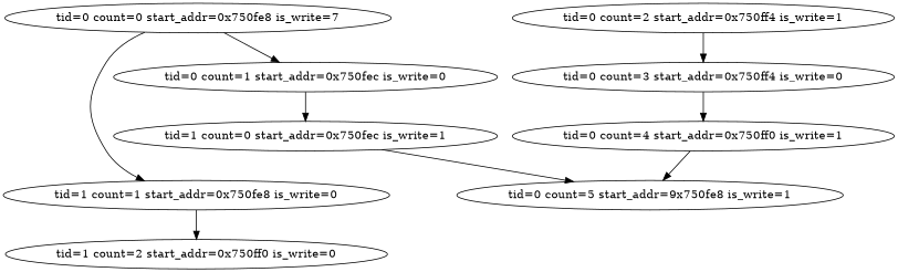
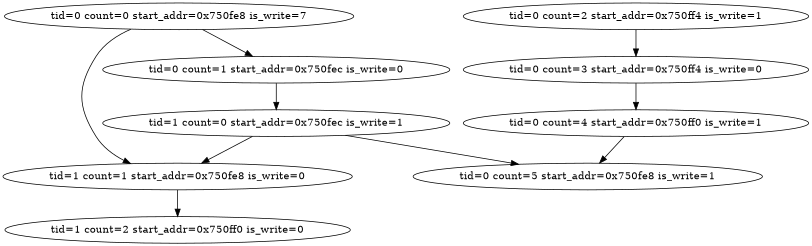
  digraph {
    node [count=0 is_write=1 start_addr="0x750fe8" tid=0]
    n1 [label="tid=0 count=0 start_addr=0x750fe8 is_write=7"]
    n2 [count=1 is_write=0 label="tid=0 count=1 start_addr=0x750fec is_write=0" start_addr="0x750fec"]
    n3 [count=1 is_write=0 label="tid=1 count=1 start_addr=0x750fe8 is_write=0" tid=1]
    n4 [label="tid=1 count=0 start_addr=0x750fec is_write=1" start_addr="0x750fec" tid=1]
    n5 [count=2 is_write=0 label="tid=1 count=2 start_addr=0x750ff0 is_write=0" start_addr="0x750ff0" tid=1]
    n6 [count=2 label="tid=0 count=2 start_addr=0x750ff4 is_write=1" start_addr="0x750ff4"]
    n7 [count=3 is_write=0 label="tid=0 count=3 start_addr=0x750ff4 is_write=0" start_addr="0x750ff4"]
-   n8 [count=5 label="tid=0 count=5 start_addr=9x750fe8 is_write=1"]
+   n8 [count=5 label="tid=0 count=5 start_addr=0x750fe8 is_write=1"]
    n9 [count=4 label="tid=0 count=4 start_addr=0x750ff0 is_write=1" start_addr="0x750ff0"]
    n1 -> n2
    n1 -> n3
    n2 -> n4
    n3 -> n5
+   n4 -> n3
    n4 -> n8
    n6 -> n7
    n7 -> n9
    n9 -> n8
  }
